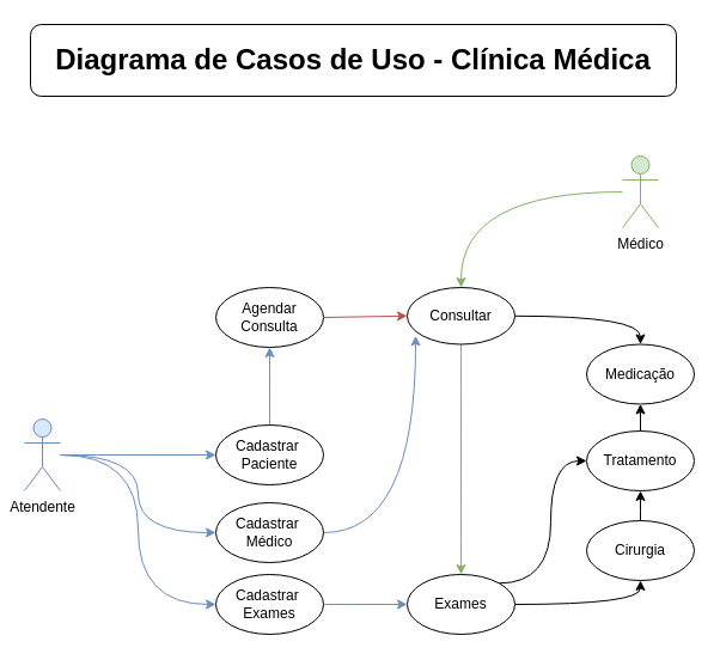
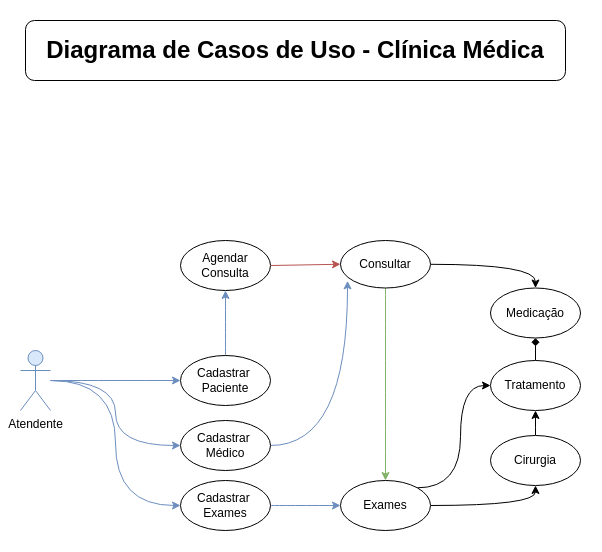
  <mxCell id="0" />
  <mxCell id="1" parent="0" />
  <mxCell id="2" value="" style="rounded=1;whiteSpace=wrap;html=1;fontFamily=Helvetica;fontSize=24;" vertex="1" parent="1"><mxGeometry x="25" y="20" width="540" height="60" as="geometry" /></mxCell>
  <mxCell id="3" value="&lt;b&gt;&lt;font style=&quot;font-size: 24px;&quot;&gt;Diagrama de Casos de Uso - Clínica Médica&lt;/font&gt;&lt;/b&gt;" style="text;html=1;strokeColor=none;fillColor=none;align=center;verticalAlign=middle;whiteSpace=wrap;rounded=0;" vertex="1" parent="1"><mxGeometry x="40" y="30" width="510" height="40" as="geometry" /></mxCell>
  <mxCell id="4" style="edgeStyle=orthogonalEdgeStyle;curved=1;rounded=0;orthogonalLoop=1;jettySize=auto;html=1;entryX=0;entryY=0.5;entryDx=0;entryDy=0;fillColor=#dae8fc;strokeColor=#6c8ebf;" edge="1" parent="1" source="7" target="18"><mxGeometry relative="1" as="geometry" /></mxCell>
  <mxCell id="5" style="edgeStyle=orthogonalEdgeStyle;curved=1;rounded=0;orthogonalLoop=1;jettySize=auto;html=1;entryX=0;entryY=0.5;entryDx=0;entryDy=0;fillColor=#dae8fc;strokeColor=#6c8ebf;" edge="1" parent="1" source="7" target="20"><mxGeometry relative="1" as="geometry" /></mxCell>
  <mxCell id="6" style="edgeStyle=orthogonalEdgeStyle;curved=1;rounded=0;orthogonalLoop=1;jettySize=auto;html=1;entryX=0;entryY=0.5;entryDx=0;entryDy=0;fillColor=#dae8fc;strokeColor=#6c8ebf;" edge="1" parent="1" source="7" target="9"><mxGeometry relative="1" as="geometry" /></mxCell>
  <mxCell id="7" value="Atendente&lt;br&gt;" style="shape=umlActor;verticalLabelPosition=bottom;verticalAlign=top;html=1;outlineConnect=0;fillColor=#dae8fc;strokeColor=#6c8ebf;" vertex="1" parent="1"><mxGeometry x="20" y="350" width="30" height="60" as="geometry" /></mxCell>
  <mxCell id="8" style="edgeStyle=orthogonalEdgeStyle;curved=1;rounded=0;orthogonalLoop=1;jettySize=auto;html=1;fillColor=#dae8fc;strokeColor=#6c8ebf;" edge="1" parent="1" source="9" target="10"><mxGeometry relative="1" as="geometry" /></mxCell>
  <mxCell id="9" value="Cadastrar&amp;nbsp;&lt;br&gt;Paciente" style="ellipse;whiteSpace=wrap;html=1;" vertex="1" parent="1"><mxGeometry x="180" y="355" width="90" height="50" as="geometry" /></mxCell>
  <mxCell id="10" value="Agendar&lt;br&gt;Consulta" style="ellipse;whiteSpace=wrap;html=1;" vertex="1" parent="1"><mxGeometry x="180" y="240" width="90" height="50" as="geometry" /></mxCell>
  <mxCell id="11" style="edgeStyle=orthogonalEdgeStyle;curved=1;rounded=0;orthogonalLoop=1;jettySize=auto;html=1;fillColor=#d5e8d4;strokeColor=#82b366;" edge="1" parent="1" source="13" target="23"><mxGeometry relative="1" as="geometry" /></mxCell>
  <mxCell id="12" style="edgeStyle=orthogonalEdgeStyle;curved=1;rounded=0;orthogonalLoop=1;jettySize=auto;html=1;entryX=0.5;entryY=0;entryDx=0;entryDy=0;fontFamily=Helvetica;fontSize=24;" edge="1" parent="1" source="13" target="24"><mxGeometry relative="1" as="geometry" /></mxCell>
  <mxCell id="13" value="Consultar" style="ellipse;whiteSpace=wrap;html=1;" vertex="1" parent="1"><mxGeometry x="340" y="240" width="90" height="47.5" as="geometry" /></mxCell>
  <mxCell id="14" value="" style="endArrow=classic;html=1;rounded=0;entryX=0;entryY=0.5;entryDx=0;entryDy=0;exitX=1;exitY=0.5;exitDx=0;exitDy=0;fillColor=#f8cecc;strokeColor=#b85450;" edge="1" parent="1" source="10" target="13"><mxGeometry width="50" height="50" relative="1" as="geometry"><mxPoint x="290" y="240" as="sourcePoint" /><mxPoint x="340" y="190" as="targetPoint" /></mxGeometry></mxCell>
- <mxCell id="15" style="edgeStyle=orthogonalEdgeStyle;curved=1;rounded=0;orthogonalLoop=1;jettySize=auto;html=1;entryX=0.5;entryY=0;entryDx=0;entryDy=0;fillColor=#d5e8d4;strokeColor=#82b366;" edge="1" parent="1" source="16" target="13"><mxGeometry relative="1" as="geometry" /></mxCell>
- <mxCell id="16" value="Médico" style="shape=umlActor;verticalLabelPosition=bottom;verticalAlign=top;html=1;outlineConnect=0;fillColor=#d5e8d4;strokeColor=#82b366;" vertex="1" parent="1"><mxGeometry x="520" y="130" width="30" height="60" as="geometry" /></mxCell>
  <mxCell id="17" style="edgeStyle=orthogonalEdgeStyle;curved=1;rounded=0;orthogonalLoop=1;jettySize=auto;html=1;entryX=0.078;entryY=0.849;entryDx=0;entryDy=0;entryPerimeter=0;fillColor=#dae8fc;strokeColor=#6c8ebf;" edge="1" parent="1" source="18" target="13"><mxGeometry relative="1" as="geometry" /></mxCell>
  <mxCell id="18" value="Cadastrar&amp;nbsp;&lt;br&gt;Médico" style="ellipse;whiteSpace=wrap;html=1;" vertex="1" parent="1"><mxGeometry x="180" y="420" width="90" height="50" as="geometry" /></mxCell>
  <mxCell id="19" style="edgeStyle=orthogonalEdgeStyle;curved=1;rounded=0;orthogonalLoop=1;jettySize=auto;html=1;entryX=0;entryY=0.5;entryDx=0;entryDy=0;fillColor=#dae8fc;strokeColor=#6c8ebf;" edge="1" parent="1" source="20" target="23"><mxGeometry relative="1" as="geometry" /></mxCell>
  <mxCell id="20" value="Cadastrar&amp;nbsp;&lt;br&gt;Exames" style="ellipse;whiteSpace=wrap;html=1;" vertex="1" parent="1"><mxGeometry x="180" y="480" width="90" height="50" as="geometry" /></mxCell>
  <mxCell id="21" style="edgeStyle=orthogonalEdgeStyle;curved=1;rounded=0;orthogonalLoop=1;jettySize=auto;html=1;entryX=0.5;entryY=1;entryDx=0;entryDy=0;fontFamily=Helvetica;fontSize=24;" edge="1" parent="1" source="23" target="28"><mxGeometry relative="1" as="geometry" /></mxCell>
  <mxCell id="22" style="edgeStyle=orthogonalEdgeStyle;curved=1;rounded=0;orthogonalLoop=1;jettySize=auto;html=1;exitX=1;exitY=0;exitDx=0;exitDy=0;entryX=0;entryY=0.5;entryDx=0;entryDy=0;fontFamily=Helvetica;fontSize=24;" edge="1" parent="1" source="23" target="26"><mxGeometry relative="1" as="geometry" /></mxCell>
  <mxCell id="23" value="Exames" style="ellipse;whiteSpace=wrap;html=1;" vertex="1" parent="1"><mxGeometry x="340" y="480" width="90" height="50" as="geometry" /></mxCell>
  <mxCell id="24" value="Medicação" style="ellipse;whiteSpace=wrap;html=1;" vertex="1" parent="1"><mxGeometry x="490" y="287.5" width="90" height="50" as="geometry" /></mxCell>
- <mxCell id="25" style="edgeStyle=orthogonalEdgeStyle;curved=1;rounded=0;orthogonalLoop=1;jettySize=auto;html=1;" edge="1" parent="1" source="26" target="24"><mxGeometry relative="1" as="geometry" /></mxCell>
+ <mxCell id="25" style="edgeStyle=orthogonalEdgeStyle;curved=1;rounded=0;orthogonalLoop=1;jettySize=auto;html=1;endArrow=diamond;" edge="1" parent="1" source="26" target="24"><mxGeometry relative="1" as="geometry" /></mxCell>
  <mxCell id="26" value="Tratamento" style="ellipse;whiteSpace=wrap;html=1;" vertex="1" parent="1"><mxGeometry x="490" y="360" width="90" height="50" as="geometry" /></mxCell>
  <mxCell id="27" style="edgeStyle=orthogonalEdgeStyle;curved=1;rounded=0;orthogonalLoop=1;jettySize=auto;html=1;fontFamily=Helvetica;fontSize=24;" edge="1" parent="1" source="28" target="26"><mxGeometry relative="1" as="geometry" /></mxCell>
  <mxCell id="28" value="Cirurgia" style="ellipse;whiteSpace=wrap;html=1;" vertex="1" parent="1"><mxGeometry x="490" y="435" width="90" height="50" as="geometry" /></mxCell>
